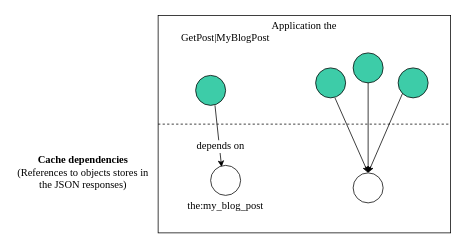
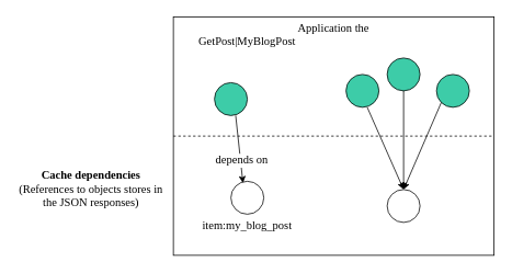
  <mxCell id="0" />
  <mxCell id="1" parent="0" />
  <mxCell id="2" value="Application the" style="rounded=0;whiteSpace=wrap;html=1;verticalAlign=top;fontSize=14;gradientColor=#E9E8E8;fillColor=none;fontFamily=Work Sans;" parent="1" vertex="1"><mxGeometry x="210" y="20" width="390" height="290" as="geometry" /></mxCell>
  <mxCell id="3" value="" style="endArrow=none;html=1;rounded=0;exitX=0;exitY=0.5;exitDx=0;exitDy=0;entryX=1;entryY=0.5;entryDx=0;entryDy=0;dashed=1;fontFamily=Work Sans;fontSize=14;" parent="1" source="2" target="2" edge="1"><mxGeometry width="50" height="50" relative="1" as="geometry"><mxPoint x="450" y="290" as="sourcePoint" /><mxPoint x="500" y="240" as="targetPoint" /></mxGeometry></mxCell>
  <mxCell id="4" value="&lt;b style=&quot;font-size: 14px;&quot;&gt;Cache dependencies&lt;/b&gt;&lt;br style=&quot;font-size: 14px;&quot;&gt;(References to objects stores in the JSON responses)" style="text;html=1;strokeColor=none;fillColor=none;align=center;verticalAlign=middle;whiteSpace=wrap;rounded=0;fontSize=14;fontFamily=Work Sans;" parent="1" vertex="1"><mxGeometry x="20" y="190" width="180" height="80" as="geometry" /></mxCell>
  <mxCell id="5" value="" style="ellipse;whiteSpace=wrap;html=1;aspect=fixed;fontSize=14;fillColor=default;gradientColor=none;fontFamily=Work Sans;" parent="1" vertex="1"><mxGeometry x="280" y="220" width="40" height="40" as="geometry" /></mxCell>
  <mxCell id="6" value="" style="ellipse;whiteSpace=wrap;html=1;aspect=fixed;fontSize=14;fillColor=default;gradientColor=none;fontFamily=Work Sans;" parent="1" vertex="1"><mxGeometry x="470" y="230" width="40" height="40" as="geometry" /></mxCell>
  <mxCell id="7" value="" style="ellipse;whiteSpace=wrap;html=1;aspect=fixed;fontSize=14;fillColor=#3DCCA8;gradientColor=none;fontFamily=Work Sans;" parent="1" vertex="1"><mxGeometry x="420" y="90" width="40" height="40" as="geometry" /></mxCell>
  <mxCell id="8" value="" style="ellipse;whiteSpace=wrap;html=1;aspect=fixed;fontSize=14;fillColor=#3DCCA8;gradientColor=none;fontFamily=Work Sans;" parent="1" vertex="1"><mxGeometry x="470" y="70" width="40" height="40" as="geometry" /></mxCell>
  <mxCell id="9" value="" style="ellipse;whiteSpace=wrap;html=1;aspect=fixed;fontSize=14;fillColor=#3DCCA8;gradientColor=none;fontFamily=Work Sans;" parent="1" vertex="1"><mxGeometry x="530" y="90" width="40" height="40" as="geometry" /></mxCell>
  <mxCell id="10" value="" style="ellipse;whiteSpace=wrap;html=1;aspect=fixed;fontSize=14;fillColor=#3DCCA8;gradientColor=none;fontFamily=Work Sans;" parent="1" vertex="1"><mxGeometry x="260" y="100" width="40" height="40" as="geometry" /></mxCell>
  <mxCell id="11" value="" style="endArrow=classic;html=1;rounded=0;fontSize=14;entryX=0.366;entryY=0.053;entryDx=0;entryDy=0;strokeWidth=1;exitX=0.645;exitY=0.998;exitDx=0;exitDy=0;entryPerimeter=0;exitPerimeter=0;fontFamily=Work Sans;" parent="1" source="10" target="5" edge="1"><mxGeometry width="50" height="50" relative="1" as="geometry"><mxPoint x="290" y="140" as="sourcePoint" /><mxPoint x="320" y="120" as="targetPoint" /></mxGeometry></mxCell>
  <mxCell id="12" value="depends on" style="edgeLabel;html=1;align=center;verticalAlign=middle;resizable=0;points=[];fontSize=14;fontFamily=Work Sans;" parent="11" vertex="1" connectable="0"><mxGeometry x="0.342" y="1" relative="1" as="geometry"><mxPoint as="offset" /></mxGeometry></mxCell>
  <mxCell id="13" value="" style="endArrow=classic;html=1;rounded=0;fontSize=14;exitX=0.645;exitY=1;exitDx=0;exitDy=0;strokeWidth=1;exitPerimeter=0;fontFamily=Work Sans;" parent="1" source="7" edge="1"><mxGeometry width="50" height="50" relative="1" as="geometry"><mxPoint x="460" y="130" as="sourcePoint" /><mxPoint x="490" y="230" as="targetPoint" /></mxGeometry></mxCell>
  <mxCell id="14" value="" style="endArrow=classic;html=1;rounded=0;fontSize=14;exitX=0.5;exitY=1;exitDx=0;exitDy=0;entryX=0.5;entryY=0;entryDx=0;entryDy=0;strokeWidth=1;fontFamily=Work Sans;" parent="1" source="8" target="6" edge="1"><mxGeometry width="50" height="50" relative="1" as="geometry"><mxPoint x="490" y="120" as="sourcePoint" /><mxPoint x="510" y="220" as="targetPoint" /></mxGeometry></mxCell>
  <mxCell id="15" value="" style="endArrow=classic;html=1;rounded=0;fontSize=14;exitX=0;exitY=1;exitDx=0;exitDy=0;entryX=0.5;entryY=0;entryDx=0;entryDy=0;strokeWidth=1;fontFamily=Work Sans;" parent="1" source="9" target="6" edge="1"><mxGeometry width="50" height="50" relative="1" as="geometry"><mxPoint x="550" y="130" as="sourcePoint" /><mxPoint x="570" y="230" as="targetPoint" /></mxGeometry></mxCell>
  <mxCell id="16" value="GetPost|MyBlogPost" style="text;html=1;strokeColor=none;fillColor=none;align=center;verticalAlign=middle;whiteSpace=wrap;rounded=0;fontSize=14;fontFamily=Work Sans;" parent="1" vertex="1"><mxGeometry x="225" y="35" width="150" height="30" as="geometry" /></mxCell>
- <mxCell id="17" value="the:my_blog_post" style="text;html=1;strokeColor=none;fillColor=none;align=center;verticalAlign=middle;whiteSpace=wrap;rounded=0;fontSize=14;fontFamily=Work Sans;" parent="1" vertex="1"><mxGeometry x="225" y="260" width="150" height="30" as="geometry" /></mxCell>
+ <mxCell id="17" value="item:my_blog_post" style="text;html=1;strokeColor=none;fillColor=none;align=center;verticalAlign=middle;whiteSpace=wrap;rounded=0;fontSize=14;fontFamily=Work Sans;" parent="1" vertex="1"><mxGeometry x="225" y="260" width="150" height="30" as="geometry" /></mxCell>
